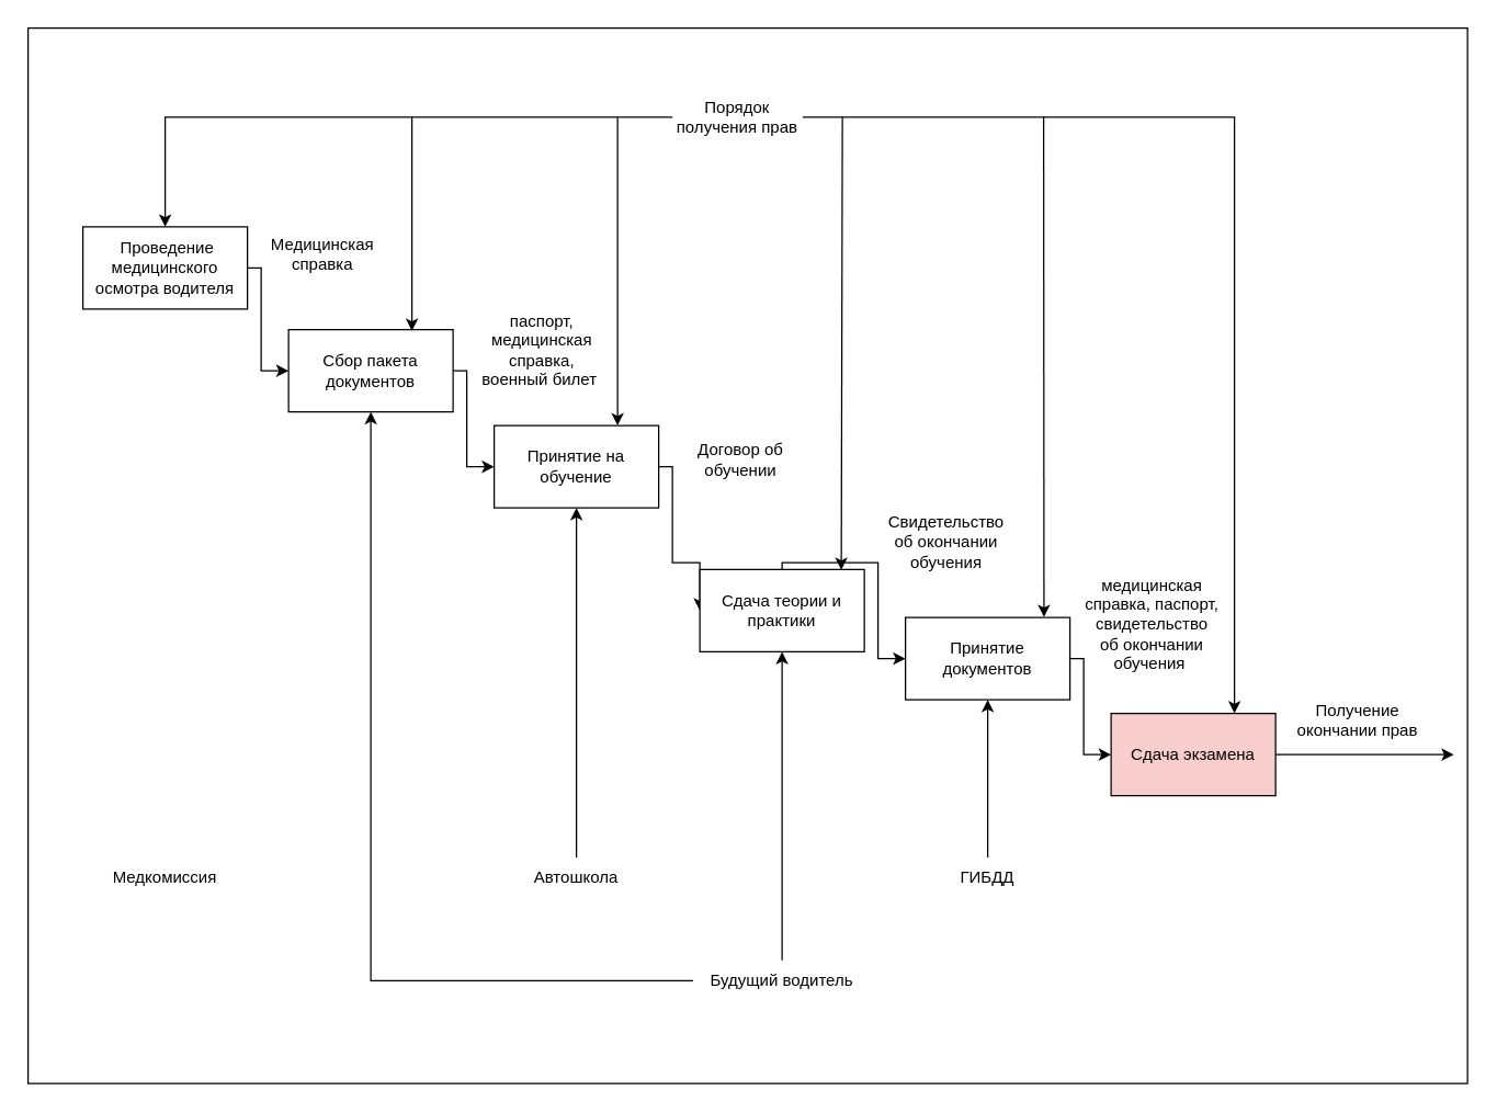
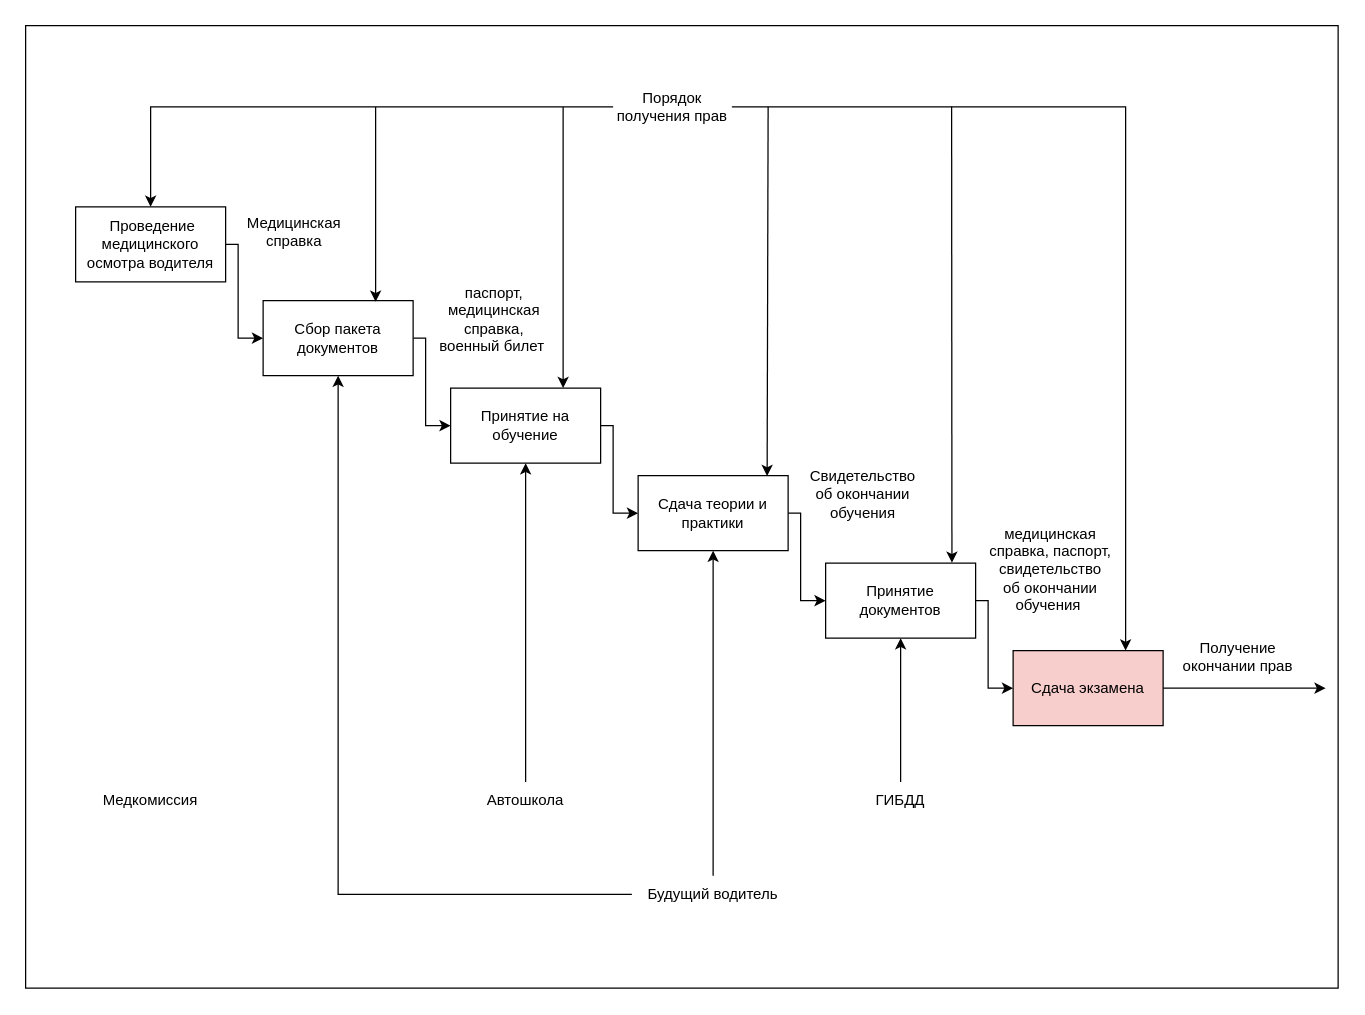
  <mxCell id="0" />
  <mxCell id="1" parent="0" />
  <mxCell id="2" value="" style="rounded=0;whiteSpace=wrap;html=1;" parent="1" vertex="1"><mxGeometry x="20" y="20" width="1050" height="770" as="geometry" /></mxCell>
  <mxCell id="3" value="Получение окончании прав" style="text;html=1;strokeColor=none;fillColor=none;align=center;verticalAlign=middle;whiteSpace=wrap;rounded=0;" parent="1" vertex="1"><mxGeometry x="930" y="510" width="120" height="30" as="geometry" /></mxCell>
  <mxCell id="4" style="edgeStyle=orthogonalEdgeStyle;rounded=0;orthogonalLoop=1;jettySize=auto;html=1;entryX=0.5;entryY=1;entryDx=0;entryDy=0;" parent="1" source="5" target="15" edge="1"><mxGeometry relative="1" as="geometry" /></mxCell>
  <mxCell id="5" value="ГИБДД" style="text;html=1;strokeColor=none;fillColor=none;align=center;verticalAlign=middle;whiteSpace=wrap;rounded=0;" parent="1" vertex="1"><mxGeometry x="660" y="625" width="120" height="30" as="geometry" /></mxCell>
  <mxCell id="6" style="edgeStyle=orthogonalEdgeStyle;rounded=0;orthogonalLoop=1;jettySize=auto;html=1;entryX=0.5;entryY=1;entryDx=0;entryDy=0;" parent="1" source="7" target="11" edge="1"><mxGeometry relative="1" as="geometry"><Array as="points"><mxPoint x="420" y="560" /><mxPoint x="420" y="560" /></Array></mxGeometry></mxCell>
  <mxCell id="7" value="Автошкола" style="text;html=1;strokeColor=none;fillColor=none;align=center;verticalAlign=middle;whiteSpace=wrap;rounded=0;" parent="1" vertex="1"><mxGeometry x="360" y="625" width="120" height="30" as="geometry" /></mxCell>
  <mxCell id="8" style="edgeStyle=orthogonalEdgeStyle;rounded=0;orthogonalLoop=1;jettySize=auto;html=1;entryX=0;entryY=0.5;entryDx=0;entryDy=0;" parent="1" source="9" target="11" edge="1"><mxGeometry relative="1" as="geometry"><Array as="points"><mxPoint x="340" y="270" /><mxPoint x="340" y="340" /></Array></mxGeometry></mxCell>
  <mxCell id="9" value="Сбор пакета документов&lt;span style=&quot;color: rgba(0, 0, 0, 0); font-family: monospace; font-size: 0px; text-align: start;&quot;&gt;%3CmxGraphModel%3E%3Croot%3E%3CmxCell%20id%3D%220%22%2F%3E%3CmxCell%20id%3D%221%22%20parent%3D%220%22%2F%3E%3CmxCell%20id%3D%222%22%20value%3D%22%D0%9F%D0%BE%D1%82%D1%80%D0%B5%D0%B1%D0%BD%D0%BE%D1%81%D1%82%D1%8C%20%D0%B2%20%D0%B2%D0%BE%D0%B4%D0%B8%D1%82%D0%B5%D0%BB%D1%8C%D1%81%D0%BA%D0%B8%D1%85%20%D0%BF%D1%80%D0%B0%D0%B2%D0%B0%D1%85%22%20style%3D%22text%3Bhtml%3D1%3BstrokeColor%3Dnone%3BfillColor%3Dnone%3Balign%3Dcenter%3BverticalAlign%3Dmiddle%3BwhiteSpace%3Dwrap%3Brounded%3D0%3B%22%20vertex%3D%221%22%20parent%3D%221%22%3E%3CmxGeometry%20x%3D%22190%22%20y%3D%22240%22%20width%3D%22160%22%20height%3D%2230%22%20as%3D%22geometry%22%2F%3E%3C%2FmxCell%3E%3C%2Froot%3E%3C%2FmxGraphModel%3E&lt;/span&gt;" style="rounded=0;whiteSpace=wrap;html=1;" parent="1" vertex="1"><mxGeometry x="210" y="240" width="120" height="60" as="geometry" /></mxCell>
  <mxCell id="10" style="edgeStyle=orthogonalEdgeStyle;rounded=0;orthogonalLoop=1;jettySize=auto;html=1;entryX=0;entryY=0.5;entryDx=0;entryDy=0;" parent="1" source="11" target="13" edge="1"><mxGeometry relative="1" as="geometry"><Array as="points"><mxPoint x="490" y="340" /><mxPoint x="490" y="410" /></Array></mxGeometry></mxCell>
  <mxCell id="11" value="Принятие на обучение" style="rounded=0;whiteSpace=wrap;html=1;" parent="1" vertex="1"><mxGeometry x="360" y="310" width="120" height="60" as="geometry" /></mxCell>
  <mxCell id="12" style="edgeStyle=orthogonalEdgeStyle;rounded=0;orthogonalLoop=1;jettySize=auto;html=1;entryX=0;entryY=0.5;entryDx=0;entryDy=0;" parent="1" source="13" target="15" edge="1"><mxGeometry relative="1" as="geometry"><Array as="points"><mxPoint x="640" y="410" /><mxPoint x="640" y="480" /></Array></mxGeometry></mxCell>
- <mxCell id="13" value="Сдача теории и практики" style="rounded=0;whiteSpace=wrap;html=1;" parent="1" vertex="1"><mxGeometry x="510" y="415" width="120" height="60" as="geometry" /></mxCell>
+ <mxCell id="13" value="Сдача теории и практики" style="rounded=0;whiteSpace=wrap;html=1;" parent="1" vertex="1"><mxGeometry x="510" y="380" width="120" height="60" as="geometry" /></mxCell>
  <mxCell id="14" style="edgeStyle=orthogonalEdgeStyle;rounded=0;orthogonalLoop=1;jettySize=auto;html=1;entryX=0;entryY=0.5;entryDx=0;entryDy=0;" parent="1" source="15" target="18" edge="1"><mxGeometry relative="1" as="geometry"><Array as="points"><mxPoint x="790" y="480" /><mxPoint x="790" y="550" /></Array></mxGeometry></mxCell>
  <mxCell id="15" value="Принятие документов" style="rounded=0;whiteSpace=wrap;html=1;" parent="1" vertex="1"><mxGeometry x="660" y="450" width="120" height="60" as="geometry" /></mxCell>
  <mxCell id="16" style="edgeStyle=orthogonalEdgeStyle;rounded=0;orthogonalLoop=1;jettySize=auto;html=1;entryX=0;entryY=0.5;entryDx=0;entryDy=0;" parent="1" source="17" target="9" edge="1"><mxGeometry relative="1" as="geometry"><Array as="points"><mxPoint x="190" y="195" /><mxPoint x="190" y="270" /></Array></mxGeometry></mxCell>
  <mxCell id="17" value="&amp;nbsp;Проведение медицинского осмотра водителя" style="rounded=0;whiteSpace=wrap;html=1;" parent="1" vertex="1"><mxGeometry x="60" y="165" width="120" height="60" as="geometry" /></mxCell>
  <mxCell id="18" value="Сдача экзамена" style="rounded=0;whiteSpace=wrap;html=1;fillColor=#f8cecc;" parent="1" vertex="1"><mxGeometry x="810" y="520" width="120" height="60" as="geometry" /></mxCell>
  <mxCell id="19" value="" style="endArrow=classic;html=1;rounded=0;exitX=1;exitY=0.5;exitDx=0;exitDy=0;" parent="1" source="18" edge="1"><mxGeometry width="50" height="50" relative="1" as="geometry"><mxPoint x="850" y="580" as="sourcePoint" /><mxPoint x="1060" y="550" as="targetPoint" /></mxGeometry></mxCell>
  <mxCell id="20" value="Медицинская справка" style="text;html=1;strokeColor=none;fillColor=none;align=center;verticalAlign=middle;whiteSpace=wrap;rounded=0;" parent="1" vertex="1"><mxGeometry x="180" y="170" width="110" height="30" as="geometry" /></mxCell>
  <mxCell id="21" value="паспорт, медицинская справка, военный билет&amp;nbsp;" style="text;html=1;strokeColor=none;fillColor=none;align=center;verticalAlign=middle;whiteSpace=wrap;rounded=0;" parent="1" vertex="1"><mxGeometry x="350" y="240" width="90" height="30" as="geometry" /></mxCell>
- <mxCell id="22" value="Договор об обучении" style="text;html=1;strokeColor=none;fillColor=none;align=center;verticalAlign=middle;whiteSpace=wrap;rounded=0;" parent="1" vertex="1"><mxGeometry x="490" y="320" width="100" height="30" as="geometry" /></mxCell>
  <mxCell id="23" value="Свидетельство об окончании обучения" style="text;html=1;strokeColor=none;fillColor=none;align=center;verticalAlign=middle;whiteSpace=wrap;rounded=0;" parent="1" vertex="1"><mxGeometry x="640" y="380" width="100" height="30" as="geometry" /></mxCell>
  <mxCell id="24" value="медицинская справка, паспорт, свидетельство об окончании обучения&amp;nbsp;" style="text;html=1;strokeColor=none;fillColor=none;align=center;verticalAlign=middle;whiteSpace=wrap;rounded=0;" parent="1" vertex="1"><mxGeometry x="790" y="440" width="100" height="30" as="geometry" /></mxCell>
  <mxCell id="25" style="edgeStyle=orthogonalEdgeStyle;rounded=0;orthogonalLoop=1;jettySize=auto;html=1;entryX=0.5;entryY=0;entryDx=0;entryDy=0;" parent="1" source="27" target="17" edge="1"><mxGeometry relative="1" as="geometry"><Array as="points"><mxPoint x="120" y="85" /></Array></mxGeometry></mxCell>
  <mxCell id="26" style="edgeStyle=orthogonalEdgeStyle;rounded=0;orthogonalLoop=1;jettySize=auto;html=1;entryX=0.75;entryY=0;entryDx=0;entryDy=0;" parent="1" source="27" target="18" edge="1"><mxGeometry relative="1" as="geometry" /></mxCell>
  <mxCell id="27" value="Порядок получения прав" style="text;html=1;strokeColor=none;fillColor=none;align=center;verticalAlign=middle;whiteSpace=wrap;rounded=0;" parent="1" vertex="1"><mxGeometry x="490" y="70" width="95" height="30" as="geometry" /></mxCell>
  <mxCell id="28" value="" style="endArrow=classic;html=1;rounded=0;entryX=0.75;entryY=0;entryDx=0;entryDy=0;" parent="1" edge="1"><mxGeometry width="50" height="50" relative="1" as="geometry"><mxPoint x="300" y="85" as="sourcePoint" /><mxPoint x="300" y="241" as="targetPoint" /></mxGeometry></mxCell>
  <mxCell id="29" value="" style="endArrow=classic;html=1;rounded=0;entryX=0.75;entryY=0;entryDx=0;entryDy=0;" parent="1" target="11" edge="1"><mxGeometry width="50" height="50" relative="1" as="geometry"><mxPoint x="450" y="85" as="sourcePoint" /><mxPoint x="450" y="305" as="targetPoint" /></mxGeometry></mxCell>
  <mxCell id="30" value="" style="endArrow=classic;html=1;rounded=0;entryX=0.86;entryY=0.005;entryDx=0;entryDy=0;entryPerimeter=0;" parent="1" target="13" edge="1"><mxGeometry width="50" height="50" relative="1" as="geometry"><mxPoint x="614" y="85" as="sourcePoint" /><mxPoint x="613.8" y="371.64" as="targetPoint" /></mxGeometry></mxCell>
  <mxCell id="31" value="" style="endArrow=classic;html=1;rounded=0;entryX=0.842;entryY=-0.006;entryDx=0;entryDy=0;entryPerimeter=0;" parent="1" target="15" edge="1"><mxGeometry width="50" height="50" relative="1" as="geometry"><mxPoint x="760.8" y="84.7" as="sourcePoint" /><mxPoint x="760" y="380" as="targetPoint" /></mxGeometry></mxCell>
  <mxCell id="32" value="Медкомиссия" style="text;html=1;strokeColor=none;fillColor=none;align=center;verticalAlign=middle;whiteSpace=wrap;rounded=0;" parent="1" vertex="1"><mxGeometry x="60" y="625" width="120" height="30" as="geometry" /></mxCell>
  <mxCell id="33" style="edgeStyle=orthogonalEdgeStyle;rounded=0;orthogonalLoop=1;jettySize=auto;html=1;entryX=0.5;entryY=1;entryDx=0;entryDy=0;" parent="1" source="35" target="9" edge="1"><mxGeometry relative="1" as="geometry" /></mxCell>
  <mxCell id="34" style="edgeStyle=orthogonalEdgeStyle;rounded=0;orthogonalLoop=1;jettySize=auto;html=1;entryX=0.5;entryY=1;entryDx=0;entryDy=0;" parent="1" source="35" target="13" edge="1"><mxGeometry relative="1" as="geometry"><Array as="points"><mxPoint x="570" y="640" /><mxPoint x="570" y="640" /></Array></mxGeometry></mxCell>
  <mxCell id="35" value="Будущий водитель" style="text;html=1;strokeColor=none;fillColor=none;align=center;verticalAlign=middle;whiteSpace=wrap;rounded=0;" parent="1" vertex="1"><mxGeometry x="505" y="700" width="130" height="30" as="geometry" /></mxCell>
